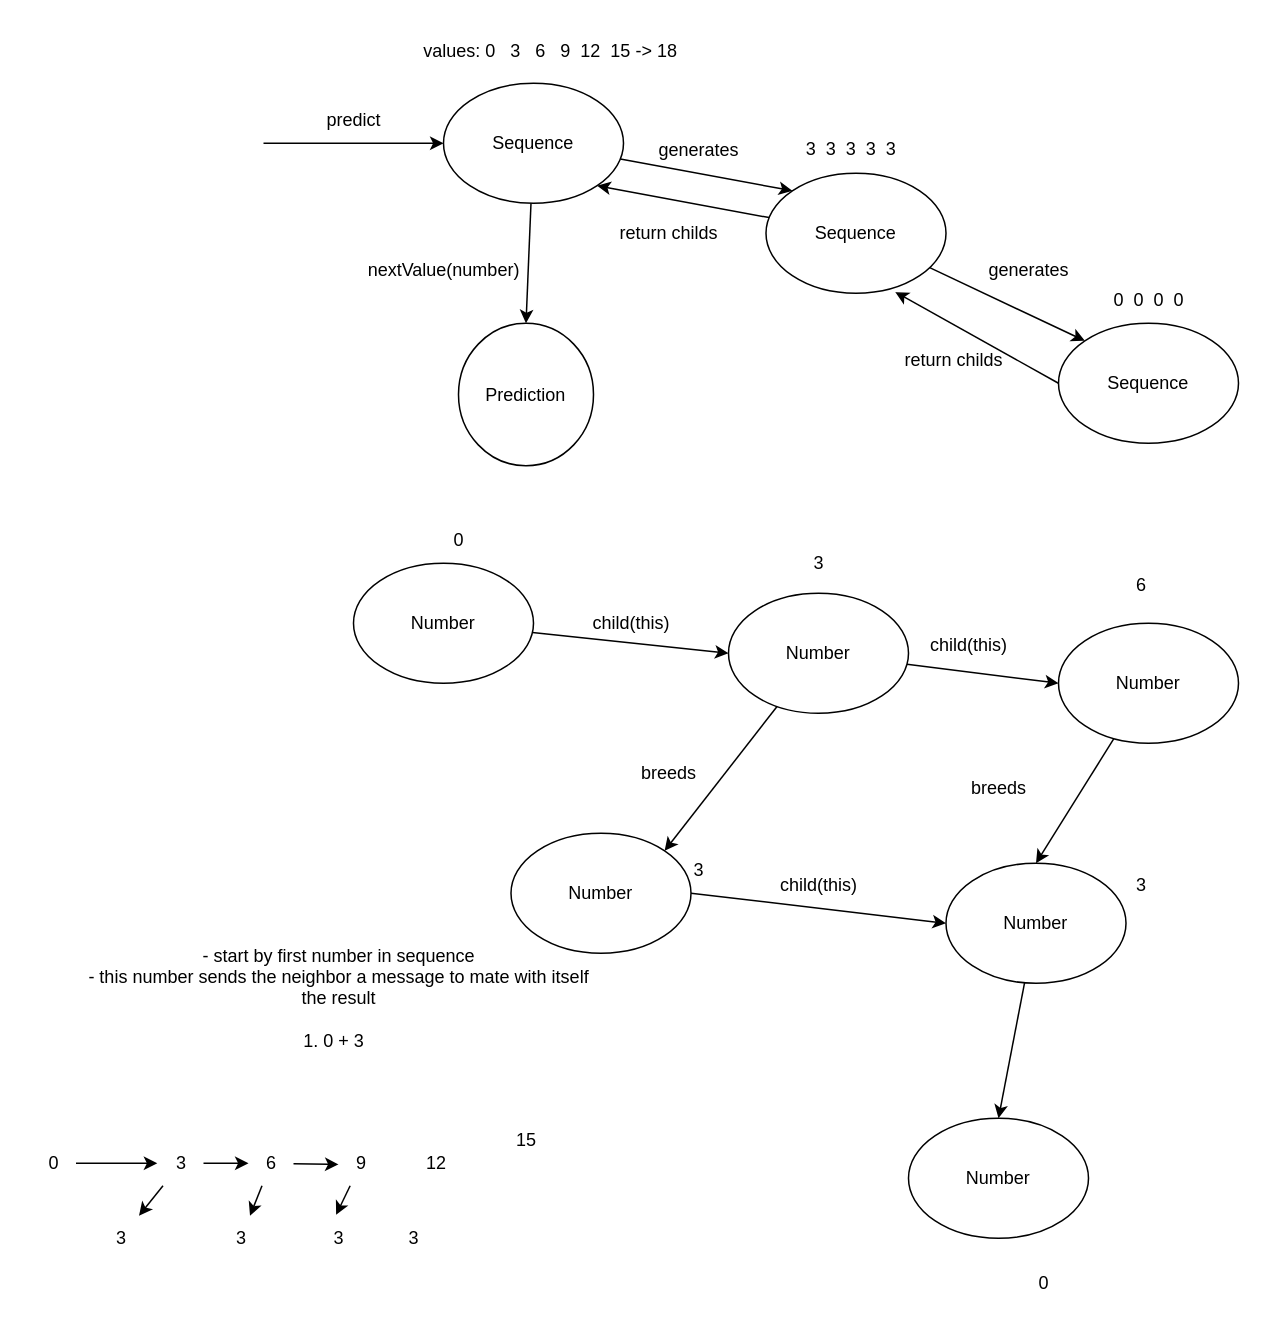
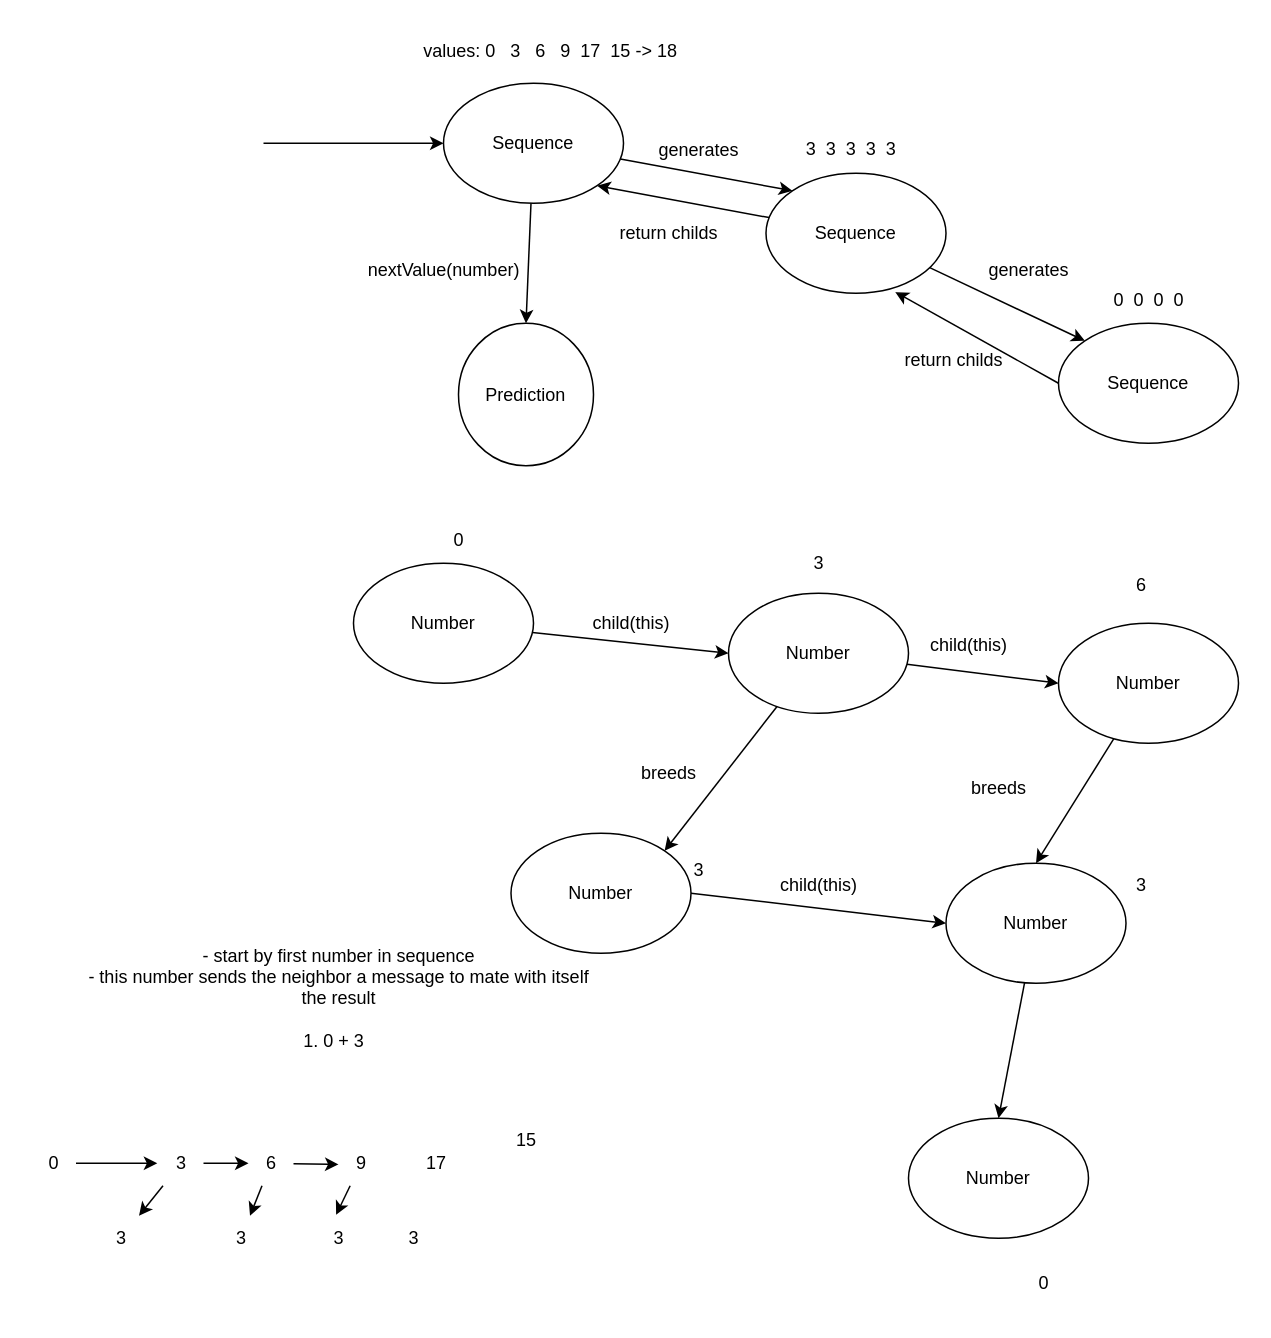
  <mxCell id="0" />
  <mxCell id="1" parent="0" />
  <mxCell id="2" style="edgeStyle=none;html=1;entryX=0;entryY=0;entryDx=0;entryDy=0;" edge="1" parent="1" source="4" target="7"><mxGeometry relative="1" as="geometry" /></mxCell>
  <mxCell id="3" style="edgeStyle=none;html=1;entryX=0.5;entryY=0;entryDx=0;entryDy=0;" edge="1" parent="1" source="4" target="17"><mxGeometry relative="1" as="geometry" /></mxCell>
  <mxCell id="4" value="Sequence" style="ellipse;whiteSpace=wrap;html=1;" vertex="1" parent="1"><mxGeometry x="295" y="55" width="120" height="80" as="geometry" /></mxCell>
  <mxCell id="5" style="edgeStyle=none;html=1;entryX=0;entryY=0;entryDx=0;entryDy=0;" edge="1" parent="1" source="7" target="12"><mxGeometry relative="1" as="geometry" /></mxCell>
  <mxCell id="6" style="edgeStyle=none;html=1;entryX=1;entryY=1;entryDx=0;entryDy=0;" edge="1" parent="1" source="7" target="4"><mxGeometry relative="1" as="geometry" /></mxCell>
  <mxCell id="7" value="Sequence" style="ellipse;whiteSpace=wrap;html=1;" vertex="1" parent="1"><mxGeometry x="510" y="115" width="120" height="80" as="geometry" /></mxCell>
- <mxCell id="8" value="values: 0&amp;nbsp; &amp;nbsp;3&amp;nbsp; &amp;nbsp;6&amp;nbsp; &amp;nbsp;9&amp;nbsp; 12&amp;nbsp; 15 -&amp;gt; 18" style="text;whiteSpace=wrap;html=1;" vertex="1" parent="1"><mxGeometry x="280" y="20" width="180" height="40" as="geometry" /></mxCell>
+ <mxCell id="8" value="values: 0&amp;nbsp; &amp;nbsp;3&amp;nbsp; &amp;nbsp;6&amp;nbsp; &amp;nbsp;9&amp;nbsp; 17&amp;nbsp; 15 -&amp;gt; 18" style="text;whiteSpace=wrap;html=1;" vertex="1" parent="1"><mxGeometry x="280" y="20" width="180" height="40" as="geometry" /></mxCell>
  <mxCell id="9" value="generates" style="text;html=1;align=center;verticalAlign=middle;resizable=0;points=[];autosize=1;strokeColor=none;fillColor=none;" vertex="1" parent="1"><mxGeometry x="425" y="85" width="80" height="30" as="geometry" /></mxCell>
  <mxCell id="10" value="3&amp;nbsp; 3&amp;nbsp; 3&amp;nbsp; 3&amp;nbsp; 3" style="text;whiteSpace=wrap;html=1;" vertex="1" parent="1"><mxGeometry x="535" y="85" width="130" height="40" as="geometry" /></mxCell>
  <mxCell id="11" style="edgeStyle=none;html=1;entryX=0.718;entryY=0.99;entryDx=0;entryDy=0;entryPerimeter=0;exitX=0;exitY=0.5;exitDx=0;exitDy=0;" edge="1" parent="1" source="12" target="7"><mxGeometry relative="1" as="geometry" /></mxCell>
  <mxCell id="12" value="Sequence" style="ellipse;whiteSpace=wrap;html=1;" vertex="1" parent="1"><mxGeometry x="705" y="215" width="120" height="80" as="geometry" /></mxCell>
  <mxCell id="13" value="0&amp;nbsp; 0&amp;nbsp; 0&amp;nbsp; 0" style="text;html=1;align=center;verticalAlign=middle;resizable=0;points=[];autosize=1;strokeColor=none;fillColor=none;" vertex="1" parent="1"><mxGeometry x="730" y="185" width="70" height="30" as="geometry" /></mxCell>
  <mxCell id="14" value="generates" style="text;html=1;align=center;verticalAlign=middle;resizable=0;points=[];autosize=1;strokeColor=none;fillColor=none;" vertex="1" parent="1"><mxGeometry x="645" y="165" width="80" height="30" as="geometry" /></mxCell>
  <mxCell id="15" value="" style="endArrow=classic;html=1;entryX=0;entryY=0.5;entryDx=0;entryDy=0;" edge="1" parent="1" target="4"><mxGeometry width="50" height="50" relative="1" as="geometry"><mxPoint x="175" y="95" as="sourcePoint" /><mxPoint x="245" y="65" as="targetPoint" /></mxGeometry></mxCell>
- <mxCell id="16" value="predict" style="text;html=1;align=center;verticalAlign=middle;resizable=0;points=[];autosize=1;strokeColor=none;fillColor=none;" vertex="1" parent="1"><mxGeometry y="65" width="60" height="30" as="geometry" x="205" /></mxCell>
  <mxCell id="17" value="Prediction" style="ellipse;whiteSpace=wrap;html=1;" vertex="1" parent="1"><mxGeometry x="305" y="215" width="90" height="95" as="geometry" /></mxCell>
  <mxCell id="18" value="nextValue(number)" style="text;html=1;align=center;verticalAlign=middle;resizable=0;points=[];autosize=1;strokeColor=none;fillColor=none;" vertex="1" parent="1"><mxGeometry x="225" y="165" width="140" height="30" as="geometry" /></mxCell>
  <mxCell id="19" value="return childs" style="text;html=1;align=center;verticalAlign=middle;resizable=0;points=[];autosize=1;strokeColor=none;fillColor=none;" vertex="1" parent="1"><mxGeometry x="590" y="225" width="90" height="30" as="geometry" /></mxCell>
  <mxCell id="20" value="return childs" style="text;html=1;align=center;verticalAlign=middle;resizable=0;points=[];autosize=1;strokeColor=none;fillColor=none;" vertex="1" parent="1"><mxGeometry x="400" y="140" width="90" height="30" as="geometry" /></mxCell>
  <mxCell id="21" style="edgeStyle=none;html=1;entryX=0;entryY=0.5;entryDx=0;entryDy=0;" edge="1" parent="1" source="22" target="25"><mxGeometry relative="1" as="geometry" /></mxCell>
  <mxCell id="22" value="Number" style="ellipse;whiteSpace=wrap;html=1;" vertex="1" parent="1"><mxGeometry x="235" y="375" width="120" height="80" as="geometry" /></mxCell>
  <mxCell id="23" style="edgeStyle=none;html=1;entryX=1;entryY=0;entryDx=0;entryDy=0;" edge="1" parent="1" source="25" target="30"><mxGeometry relative="1" as="geometry" /></mxCell>
  <mxCell id="24" style="edgeStyle=none;html=1;entryX=0;entryY=0.5;entryDx=0;entryDy=0;" edge="1" parent="1" source="25" target="33"><mxGeometry relative="1" as="geometry" /></mxCell>
  <mxCell id="25" value="Number" style="ellipse;whiteSpace=wrap;html=1;" vertex="1" parent="1"><mxGeometry x="485" y="395" width="120" height="80" as="geometry" /></mxCell>
  <mxCell id="26" value="child(this)" style="text;html=1;align=center;verticalAlign=middle;resizable=0;points=[];autosize=1;strokeColor=none;fillColor=none;" vertex="1" parent="1"><mxGeometry x="385" y="400" width="70" height="30" as="geometry" /></mxCell>
  <mxCell id="27" value="0" style="text;html=1;align=center;verticalAlign=middle;resizable=0;points=[];autosize=1;strokeColor=none;fillColor=none;" vertex="1" parent="1"><mxGeometry x="290" y="345" width="30" height="30" as="geometry" /></mxCell>
  <mxCell id="28" value="3" style="text;html=1;align=center;verticalAlign=middle;resizable=0;points=[];autosize=1;strokeColor=none;fillColor=none;" vertex="1" parent="1"><mxGeometry x="530" y="360" width="30" height="30" as="geometry" /></mxCell>
  <mxCell id="29" style="edgeStyle=none;html=1;exitX=1;exitY=0.5;exitDx=0;exitDy=0;entryX=0;entryY=0.5;entryDx=0;entryDy=0;" edge="1" parent="1" source="30" target="37"><mxGeometry relative="1" as="geometry" /></mxCell>
  <mxCell id="30" value="Number" style="ellipse;whiteSpace=wrap;html=1;" vertex="1" parent="1"><mxGeometry x="340" y="555" width="120" height="80" as="geometry" /></mxCell>
  <mxCell id="31" value="3" style="text;html=1;align=center;verticalAlign=middle;resizable=0;points=[];autosize=1;strokeColor=none;fillColor=none;" vertex="1" parent="1"><mxGeometry x="450" y="565" width="30" height="30" as="geometry" /></mxCell>
  <mxCell id="32" style="edgeStyle=none;html=1;entryX=0.5;entryY=0;entryDx=0;entryDy=0;" edge="1" parent="1" source="33" target="37"><mxGeometry relative="1" as="geometry" /></mxCell>
  <mxCell id="33" value="Number" style="ellipse;whiteSpace=wrap;html=1;" vertex="1" parent="1"><mxGeometry x="705" y="415" width="120" height="80" as="geometry" /></mxCell>
  <mxCell id="34" value="6" style="text;html=1;align=center;verticalAlign=middle;resizable=0;points=[];autosize=1;strokeColor=none;fillColor=none;" vertex="1" parent="1"><mxGeometry x="745" y="375" width="30" height="30" as="geometry" /></mxCell>
  <mxCell id="35" value="child(this)" style="text;html=1;align=center;verticalAlign=middle;resizable=0;points=[];autosize=1;strokeColor=none;fillColor=none;" vertex="1" parent="1"><mxGeometry x="610" y="415" width="70" height="30" as="geometry" /></mxCell>
  <mxCell id="36" style="edgeStyle=none;html=1;entryX=0.5;entryY=0;entryDx=0;entryDy=0;" edge="1" parent="1" source="37" target="42"><mxGeometry relative="1" as="geometry" /></mxCell>
  <mxCell id="37" value="Number" style="ellipse;whiteSpace=wrap;html=1;" vertex="1" parent="1"><mxGeometry x="630" y="575" width="120" height="80" as="geometry" /></mxCell>
  <mxCell id="38" value="3" style="text;html=1;align=center;verticalAlign=middle;resizable=0;points=[];autosize=1;strokeColor=none;fillColor=none;" vertex="1" parent="1"><mxGeometry x="745" y="575" width="30" height="30" as="geometry" /></mxCell>
  <mxCell id="39" value="breeds" style="text;html=1;align=center;verticalAlign=middle;resizable=0;points=[];autosize=1;strokeColor=none;fillColor=none;" vertex="1" parent="1"><mxGeometry x="415" y="500" width="60" height="30" as="geometry" /></mxCell>
  <mxCell id="40" value="breeds" style="text;html=1;align=center;verticalAlign=middle;resizable=0;points=[];autosize=1;strokeColor=none;fillColor=none;" vertex="1" parent="1"><mxGeometry x="635" y="510" width="60" height="30" as="geometry" /></mxCell>
  <mxCell id="41" value="child(this)" style="text;html=1;align=center;verticalAlign=middle;resizable=0;points=[];autosize=1;strokeColor=none;fillColor=none;" vertex="1" parent="1"><mxGeometry x="510" y="575" width="70" height="30" as="geometry" /></mxCell>
  <mxCell id="42" value="Number" style="ellipse;whiteSpace=wrap;html=1;" vertex="1" parent="1"><mxGeometry x="605" y="745" width="120" height="80" as="geometry" /></mxCell>
  <mxCell id="43" value="0" style="text;html=1;align=center;verticalAlign=middle;resizable=0;points=[];autosize=1;strokeColor=none;fillColor=none;" vertex="1" parent="1"><mxGeometry x="680" y="840" width="30" height="30" as="geometry" /></mxCell>
  <mxCell id="44" value="- start by first number in sequence&lt;br&gt;- this number sends the neighbor a message to mate with itself&lt;br&gt;the result&lt;br&gt;&lt;br&gt;1. 0 + 3&amp;nbsp;&amp;nbsp;" style="text;html=1;align=center;verticalAlign=middle;resizable=0;points=[];autosize=1;strokeColor=none;fillColor=none;" vertex="1" parent="1"><mxGeometry x="45" y="620" width="360" height="90" as="geometry" /></mxCell>
  <mxCell id="45" style="edgeStyle=none;html=1;entryX=-0.027;entryY=0.5;entryDx=0;entryDy=0;entryPerimeter=0;" edge="1" parent="1" source="46" target="49"><mxGeometry relative="1" as="geometry" /></mxCell>
  <mxCell id="46" value="0" style="text;html=1;align=center;verticalAlign=middle;resizable=0;points=[];autosize=1;strokeColor=none;fillColor=none;" vertex="1" parent="1"><mxGeometry x="20" y="760" width="30" height="30" as="geometry" /></mxCell>
  <mxCell id="47" style="edgeStyle=none;html=1;" edge="1" parent="1" source="49" target="50"><mxGeometry relative="1" as="geometry" /></mxCell>
  <mxCell id="48" style="edgeStyle=none;html=1;" edge="1" parent="1" source="49" target="53"><mxGeometry relative="1" as="geometry" /></mxCell>
  <mxCell id="49" value="3" style="text;html=1;align=center;verticalAlign=middle;resizable=0;points=[];autosize=1;strokeColor=none;fillColor=none;" vertex="1" parent="1"><mxGeometry x="105" y="760" width="30" height="30" as="geometry" /></mxCell>
  <mxCell id="50" value="3" style="text;html=1;align=center;verticalAlign=middle;resizable=0;points=[];autosize=1;strokeColor=none;fillColor=none;" vertex="1" parent="1"><mxGeometry x="65" y="810" width="30" height="30" as="geometry" /></mxCell>
  <mxCell id="51" style="edgeStyle=none;html=1;" edge="1" parent="1" source="53" target="58"><mxGeometry relative="1" as="geometry" /></mxCell>
  <mxCell id="52" style="edgeStyle=none;html=1;entryX=0;entryY=0.527;entryDx=0;entryDy=0;entryPerimeter=0;" edge="1" parent="1" source="53" target="55"><mxGeometry relative="1" as="geometry" /></mxCell>
  <mxCell id="53" value="6" style="text;html=1;align=center;verticalAlign=middle;resizable=0;points=[];autosize=1;strokeColor=none;fillColor=none;" vertex="1" parent="1"><mxGeometry x="165" y="760" width="30" height="30" as="geometry" /></mxCell>
  <mxCell id="54" style="edgeStyle=none;html=1;entryX=0.447;entryY=-0.02;entryDx=0;entryDy=0;entryPerimeter=0;" edge="1" parent="1" source="55" target="59"><mxGeometry relative="1" as="geometry" /></mxCell>
  <mxCell id="55" value="9" style="text;html=1;align=center;verticalAlign=middle;resizable=0;points=[];autosize=1;strokeColor=none;fillColor=none;" vertex="1" parent="1"><mxGeometry x="225" y="760" width="30" height="30" as="geometry" /></mxCell>
- <mxCell id="56" value="12" style="text;html=1;align=center;verticalAlign=middle;resizable=0;points=[];autosize=1;strokeColor=none;fillColor=none;" vertex="1" parent="1"><mxGeometry x="270" y="760" width="40" height="30" as="geometry" /></mxCell>
+ <mxCell id="56" value="17" style="text;html=1;align=center;verticalAlign=middle;resizable=0;points=[];autosize=1;strokeColor=none;fillColor=none;" vertex="1" parent="1"><mxGeometry x="270" y="760" width="40" height="30" as="geometry" /></mxCell>
  <mxCell id="57" value="15" style="text;html=1;align=center;verticalAlign=middle;resizable=0;points=[];autosize=1;strokeColor=none;fillColor=none;" vertex="1" parent="1"><mxGeometry x="330" y="745" width="40" height="30" as="geometry" /></mxCell>
  <mxCell id="58" value="3" style="text;html=1;align=center;verticalAlign=middle;resizable=0;points=[];autosize=1;strokeColor=none;fillColor=none;" vertex="1" parent="1"><mxGeometry x="145" y="810" width="30" height="30" as="geometry" /></mxCell>
  <mxCell id="59" value="3" style="text;html=1;align=center;verticalAlign=middle;resizable=0;points=[];autosize=1;strokeColor=none;fillColor=none;" vertex="1" parent="1"><mxGeometry x="210" y="810" width="30" height="30" as="geometry" /></mxCell>
  <mxCell id="60" value="3" style="text;html=1;align=center;verticalAlign=middle;resizable=0;points=[];autosize=1;strokeColor=none;fillColor=none;" vertex="1" parent="1"><mxGeometry x="260" y="810" width="30" height="30" as="geometry" /></mxCell>
